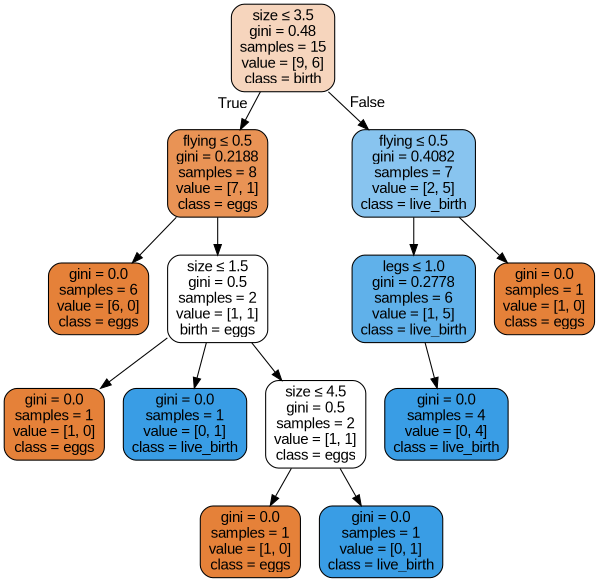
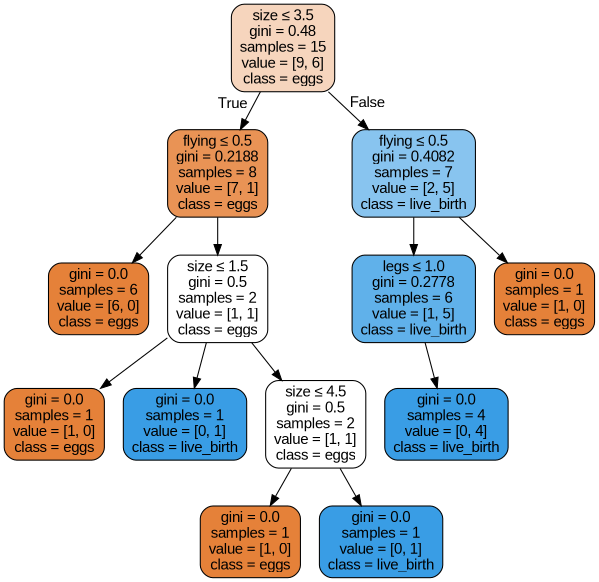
  digraph {
    fontname="Liberation Sans"
    node [color=black fillcolor="#e58139ff" fontname="Liberation Sans" shape=box style="filled, rounded"]
    edge [fontname="Liberation Sans"]
-   n1 [fillcolor="#e5813955" label=<size &le; 3.5<br/>gini = 0.48<br/>samples = 15<br/>value = [9, 6]<br/>class = birth>]
+   n1 [fillcolor="#e5813955" label=<size &le; 3.5<br/>gini = 0.48<br/>samples = 15<br/>value = [9, 6]<br/>class = eggs>]
    n2 [fillcolor="#e58139db" label=<flying &le; 0.5<br/>gini = 0.2188<br/>samples = 8<br/>value = [7, 1]<br/>class = eggs>]
    n3 [fillcolor="#399de599" label=<flying &le; 0.5<br/>gini = 0.4082<br/>samples = 7<br/>value = [2, 5]<br/>class = live_birth>]
    n4 [label=<gini = 0.0<br/>samples = 6<br/>value = [6, 0]<br/>class = eggs>]
-   n5 [fillcolor="#e5813900" label=<size &le; 1.5<br/>gini = 0.5<br/>samples = 2<br/>value = [1, 1]<br/>birth = eggs>]
+   n5 [fillcolor="#e5813900" label=<size &le; 1.5<br/>gini = 0.5<br/>samples = 2<br/>value = [1, 1]<br/>class = eggs>]
    n6 [fillcolor="#399de5cc" label=<legs &le; 1.0<br/>gini = 0.2778<br/>samples = 6<br/>value = [1, 5]<br/>class = live_birth>]
    n7 [label=<gini = 0.0<br/>samples = 1<br/>value = [1, 0]<br/>class = eggs>]
    n8 [label=<gini = 0.0<br/>samples = 1<br/>value = [1, 0]<br/>class = eggs>]
    n9 [fillcolor="#399de5ff" label=<gini = 0.0<br/>samples = 1<br/>value = [0, 1]<br/>class = live_birth>]
    n10 [fillcolor="#e5813900" label=<size &le; 4.5<br/>gini = 0.5<br/>samples = 2<br/>value = [1, 1]<br/>class = eggs>]
    n11 [fillcolor="#399de5ff" label=<gini = 0.0<br/>samples = 4<br/>value = [0, 4]<br/>class = live_birth>]
    n12 [label=<gini = 0.0<br/>samples = 1<br/>value = [1, 0]<br/>class = eggs>]
    n13 [fillcolor="#399de5ff" label=<gini = 0.0<br/>samples = 1<br/>value = [0, 1]<br/>class = live_birth>]
    n1 -> n2 [headlabel=True labelangle=45 labeldistance=2.5]
    n1 -> n3 [headlabel=False labelangle=-45 labeldistance=2.5]
    n2 -> n4
    n2 -> n5
    n3 -> n6
    n3 -> n7
    n5 -> n8
    n5 -> n9
    n5 -> n10
    n6 -> n11
    n10 -> n12
    n10 -> n13
  }
